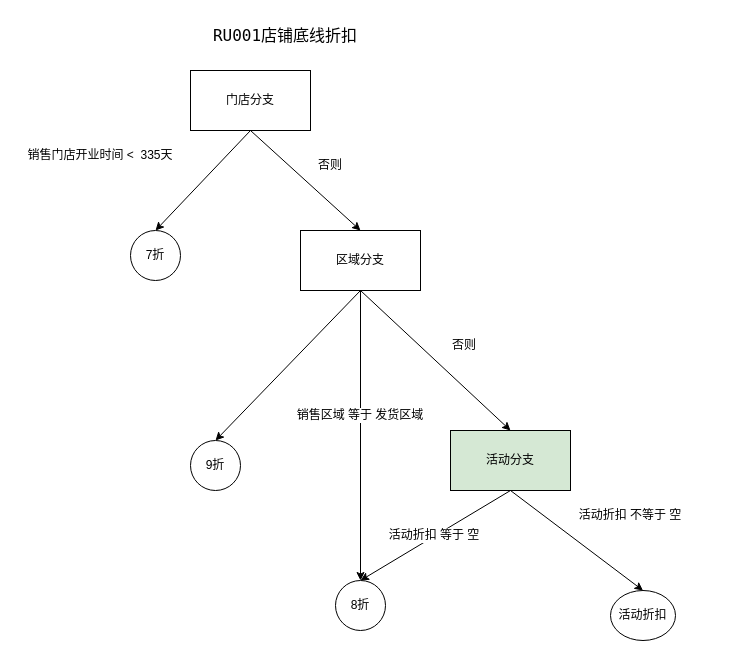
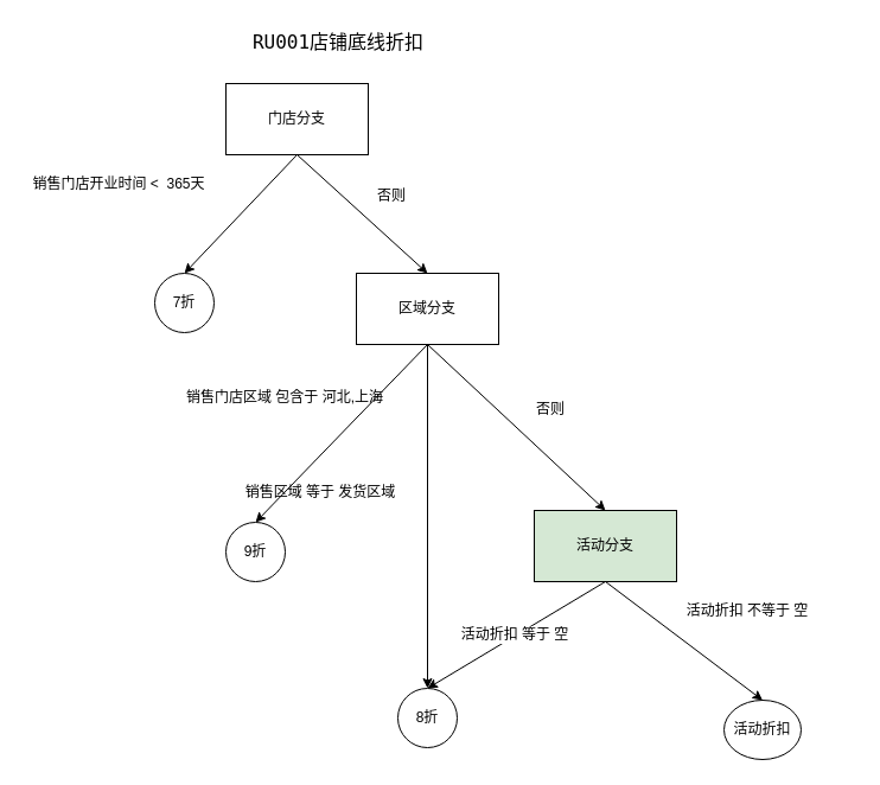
  <mxCell id="0" />
  <mxCell id="1" parent="0" />
  <mxCell id="2" value="区域分支" style="rounded=0;whiteSpace=wrap;html=1;" vertex="1" parent="1"><mxGeometry x="300" y="230" width="120" height="60" as="geometry" /></mxCell>
  <mxCell id="3" value="&lt;pre style=&quot;font-family: &amp;#34;jetbrains mono&amp;#34; , monospace ; font-size: 12pt&quot;&gt;&lt;span style=&quot;background-color: rgb(255 , 255 , 255)&quot;&gt;RU001店铺底线折扣&lt;/span&gt;&lt;/pre&gt;" style="text;html=1;strokeColor=none;fillColor=none;align=center;verticalAlign=middle;whiteSpace=wrap;rounded=0;" vertex="1" parent="1"><mxGeometry x="210" y="20" width="150" height="30" as="geometry" /></mxCell>
  <mxCell id="4" value="9折" style="ellipse;whiteSpace=wrap;html=1;aspect=fixed;labelBackgroundColor=#FFFFFF;fontColor=#000000;" vertex="1" parent="1"><mxGeometry x="190" y="440" width="50" height="50" as="geometry" /></mxCell>
  <mxCell id="5" value="8折" style="ellipse;whiteSpace=wrap;html=1;aspect=fixed;labelBackgroundColor=#FFFFFF;fontColor=#000000;" vertex="1" parent="1"><mxGeometry x="335" y="580" width="50" height="50" as="geometry" /></mxCell>
  <mxCell id="6" value="" style="endArrow=classic;html=1;rounded=0;fontColor=#000000;exitX=0.5;exitY=1;exitDx=0;exitDy=0;entryX=0.5;entryY=0;entryDx=0;entryDy=0;" edge="1" parent="1" source="2" target="5"><mxGeometry width="50" height="50" relative="1" as="geometry"><mxPoint x="480" y="450" as="sourcePoint" /><mxPoint x="440" y="420" as="targetPoint" /></mxGeometry></mxCell>
- <mxCell id="7" value="销售区域 等于 发货区域" style="text;html=1;strokeColor=none;fillColor=none;align=center;verticalAlign=middle;whiteSpace=wrap;rounded=0;labelBackgroundColor=#FFFFFF;fontColor=#000000;" vertex="1" parent="1"><mxGeometry x="280" y="400" width="160" height="30" as="geometry" /></mxCell>
+ <mxCell id="7" value="销售区域 等于 发货区域" style="text;html=1;strokeColor=none;fillColor=none;align=center;verticalAlign=middle;whiteSpace=wrap;rounded=0;labelBackgroundColor=#FFFFFF;fontColor=#000000;" vertex="1" parent="1"><mxGeometry x="190" y="400" width="160" height="30" as="geometry" /></mxCell>
+ <mxCell id="8" value="销售门店区域 包含于 河北,上海" style="text;html=1;strokeColor=none;fillColor=none;align=center;verticalAlign=middle;whiteSpace=wrap;rounded=0;labelBackgroundColor=#FFFFFF;fontColor=#000000;" vertex="1" parent="1"><mxGeometry x="150" y="320" width="180" height="30" as="geometry" /></mxCell>
  <mxCell id="9" value="" style="endArrow=classic;html=1;rounded=0;fontColor=#000000;exitX=0.5;exitY=1;exitDx=0;exitDy=0;entryX=0.5;entryY=0;entryDx=0;entryDy=0;" edge="1" parent="1" source="2" target="4"><mxGeometry width="50" height="50" relative="1" as="geometry"><mxPoint x="370" y="300" as="sourcePoint" /><mxPoint x="270" y="420" as="targetPoint" /></mxGeometry></mxCell>
  <mxCell id="10" value="" style="endArrow=classic;html=1;rounded=0;fontColor=#000000;exitX=0.5;exitY=1;exitDx=0;exitDy=0;entryX=0.5;entryY=0;entryDx=0;entryDy=0;" edge="1" parent="1" source="2" target="17"><mxGeometry width="50" height="50" relative="1" as="geometry"><mxPoint x="370" y="300" as="sourcePoint" /><mxPoint x="510" y="430" as="targetPoint" /></mxGeometry></mxCell>
  <mxCell id="11" value="否则" style="text;html=1;strokeColor=none;fillColor=none;align=center;verticalAlign=middle;whiteSpace=wrap;rounded=0;labelBackgroundColor=#FFFFFF;fontColor=#000000;" vertex="1" parent="1"><mxGeometry x="384" y="330" width="160" height="30" as="geometry" /></mxCell>
  <mxCell id="12" value="门店分支" style="rounded=0;whiteSpace=wrap;html=1;" vertex="1" parent="1"><mxGeometry x="190" y="70" width="120" height="60" as="geometry" /></mxCell>
  <mxCell id="13" value="" style="endArrow=classic;html=1;rounded=0;fontColor=#000000;exitX=0.5;exitY=1;exitDx=0;exitDy=0;entryX=0.5;entryY=0;entryDx=0;entryDy=0;" edge="1" parent="1" source="12" target="15"><mxGeometry width="50" height="50" relative="1" as="geometry"><mxPoint x="-100" y="300" as="sourcePoint" /><mxPoint x="160" y="220" as="targetPoint" /></mxGeometry></mxCell>
- <mxCell id="14" value="销售门店开业时间 &amp;lt;&amp;nbsp; 335天" style="text;html=1;strokeColor=none;fillColor=none;align=center;verticalAlign=middle;whiteSpace=wrap;rounded=0;labelBackgroundColor=#FFFFFF;fontColor=#000000;" vertex="1" parent="1"><mxGeometry x="20" y="140" width="160" height="30" as="geometry" /></mxCell>
+ <mxCell id="14" value="销售门店开业时间 &amp;lt;&amp;nbsp; 365天" style="text;html=1;strokeColor=none;fillColor=none;align=center;verticalAlign=middle;whiteSpace=wrap;rounded=0;labelBackgroundColor=#FFFFFF;fontColor=#000000;" vertex="1" parent="1"><mxGeometry x="20" y="140" width="160" height="30" as="geometry" /></mxCell>
  <mxCell id="15" value="7折" style="ellipse;whiteSpace=wrap;html=1;aspect=fixed;labelBackgroundColor=#FFFFFF;fontColor=#000000;" vertex="1" parent="1"><mxGeometry x="130" y="230" width="50" height="50" as="geometry" /></mxCell>
  <mxCell id="16" value="" style="endArrow=classic;html=1;rounded=0;fontColor=#000000;exitX=0.5;exitY=1;exitDx=0;exitDy=0;" edge="1" parent="1" source="12"><mxGeometry width="50" height="50" relative="1" as="geometry"><mxPoint x="260" y="140" as="sourcePoint" /><mxPoint x="360" y="230" as="targetPoint" /></mxGeometry></mxCell>
  <mxCell id="17" value="活动分支" style="rounded=0;whiteSpace=wrap;html=1;fillColor=#d5e8d4;" vertex="1" parent="1"><mxGeometry x="450" y="430" width="120" height="60" as="geometry" /></mxCell>
  <mxCell id="18" value="" style="endArrow=classic;html=1;rounded=0;fontColor=#000000;exitX=0.5;exitY=1;exitDx=0;exitDy=0;entryX=0.5;entryY=0;entryDx=0;entryDy=0;" edge="1" parent="1" source="17" target="21"><mxGeometry width="50" height="50" relative="1" as="geometry"><mxPoint x="260" y="140" as="sourcePoint" /><mxPoint x="420" y="580" as="targetPoint" /></mxGeometry></mxCell>
  <mxCell id="19" value="否则" style="text;html=1;strokeColor=none;fillColor=none;align=center;verticalAlign=middle;whiteSpace=wrap;rounded=0;labelBackgroundColor=#FFFFFF;fontColor=#000000;" vertex="1" parent="1"><mxGeometry x="250" y="150" width="160" height="30" as="geometry" /></mxCell>
  <mxCell id="20" value="活动折扣 不等于 空" style="text;html=1;strokeColor=none;fillColor=none;align=center;verticalAlign=middle;whiteSpace=wrap;rounded=0;labelBackgroundColor=#FFFFFF;fontColor=#000000;" vertex="1" parent="1"><mxGeometry x="540" y="500" width="180" height="30" as="geometry" /></mxCell>
  <mxCell id="21" value="活动折扣" style="ellipse;whiteSpace=wrap;html=1;aspect=fixed;labelBackgroundColor=#FFFFFF;fontColor=#000000;" vertex="1" parent="1"><mxGeometry x="610" y="590" width="65" height="50" as="geometry" /></mxCell>
  <mxCell id="22" value="" style="endArrow=classic;html=1;rounded=0;fontColor=#000000;entryX=0.5;entryY=0;entryDx=0;entryDy=0;exitX=0.5;exitY=1;exitDx=0;exitDy=0;" edge="1" parent="1" source="17" target="5"><mxGeometry width="50" height="50" relative="1" as="geometry"><mxPoint x="550" y="570" as="sourcePoint" /><mxPoint x="520" y="440" as="targetPoint" /></mxGeometry></mxCell>
  <mxCell id="23" value="活动折扣 等于 空" style="text;html=1;strokeColor=none;fillColor=none;align=center;verticalAlign=middle;whiteSpace=wrap;rounded=0;labelBackgroundColor=#FFFFFF;fontColor=#000000;" vertex="1" parent="1"><mxGeometry x="344" y="520" width="180" height="30" as="geometry" /></mxCell>
